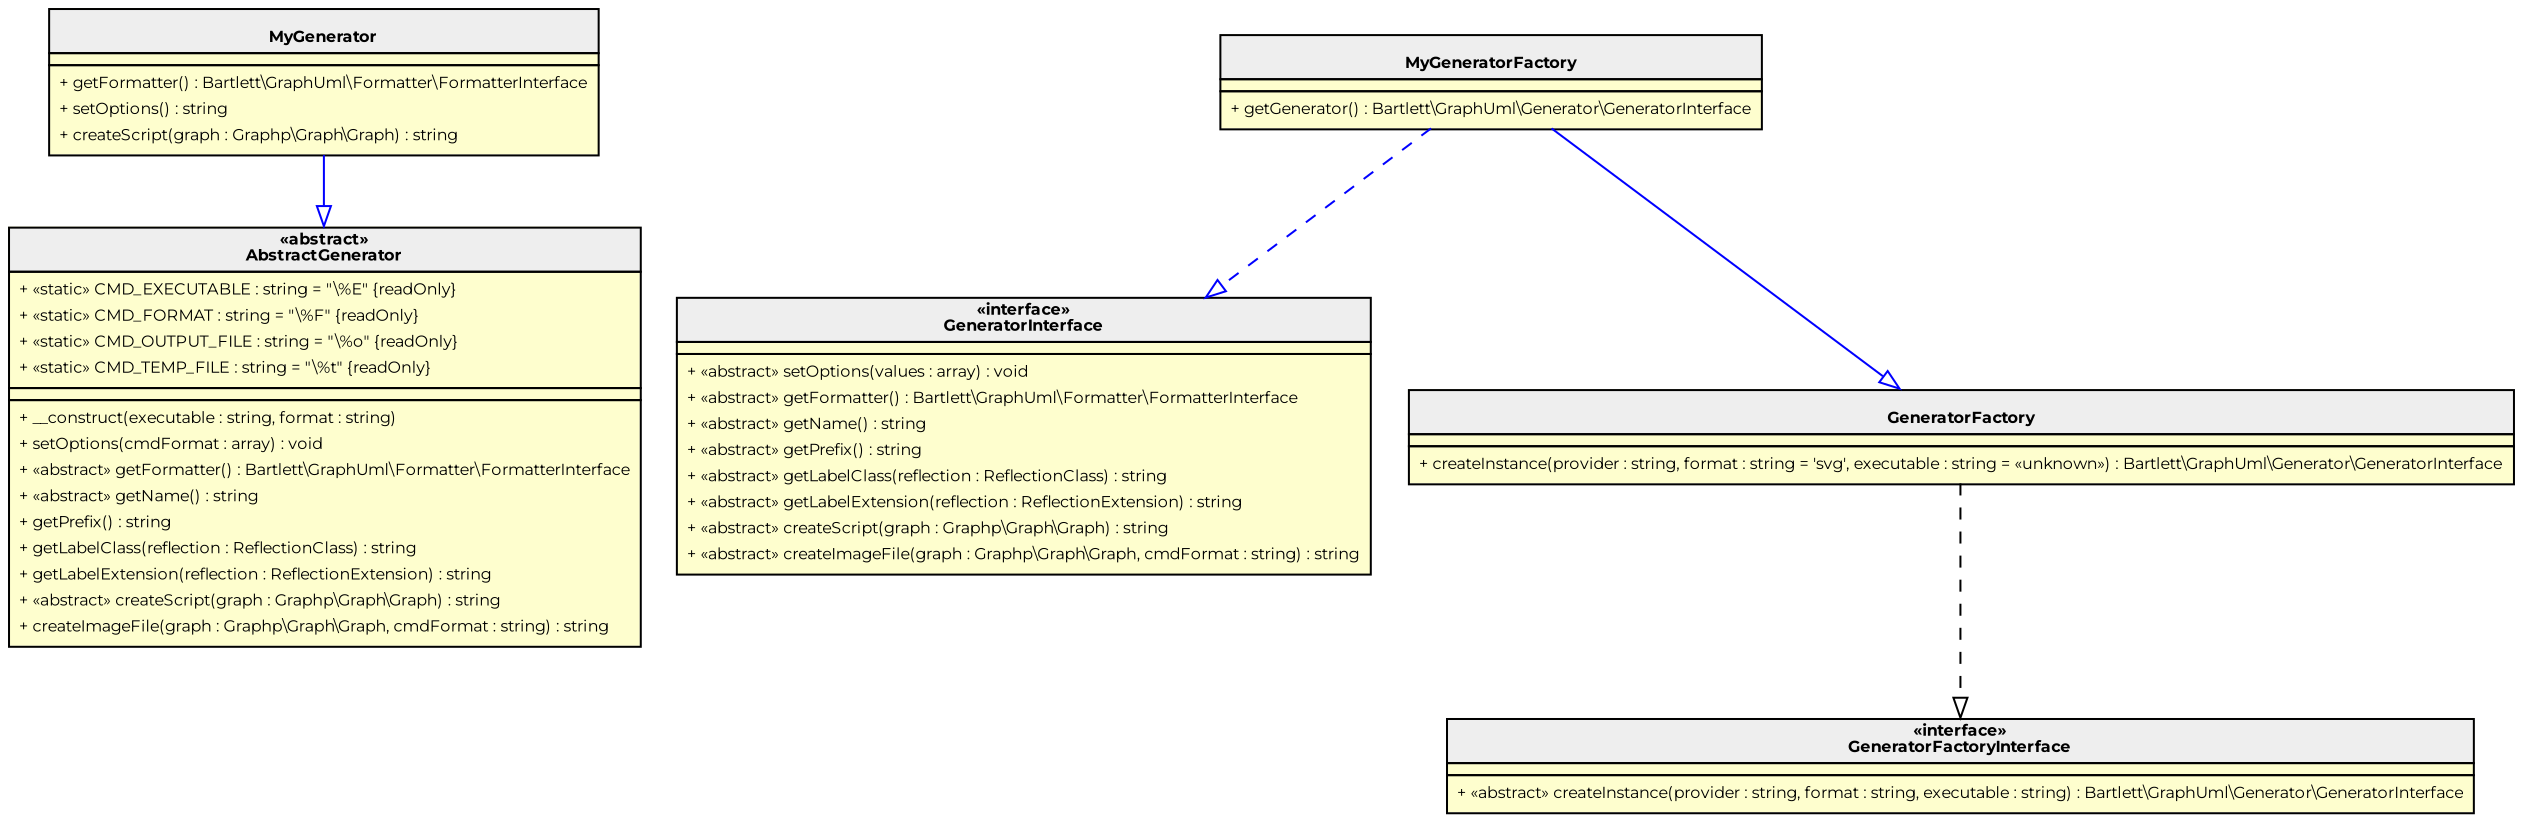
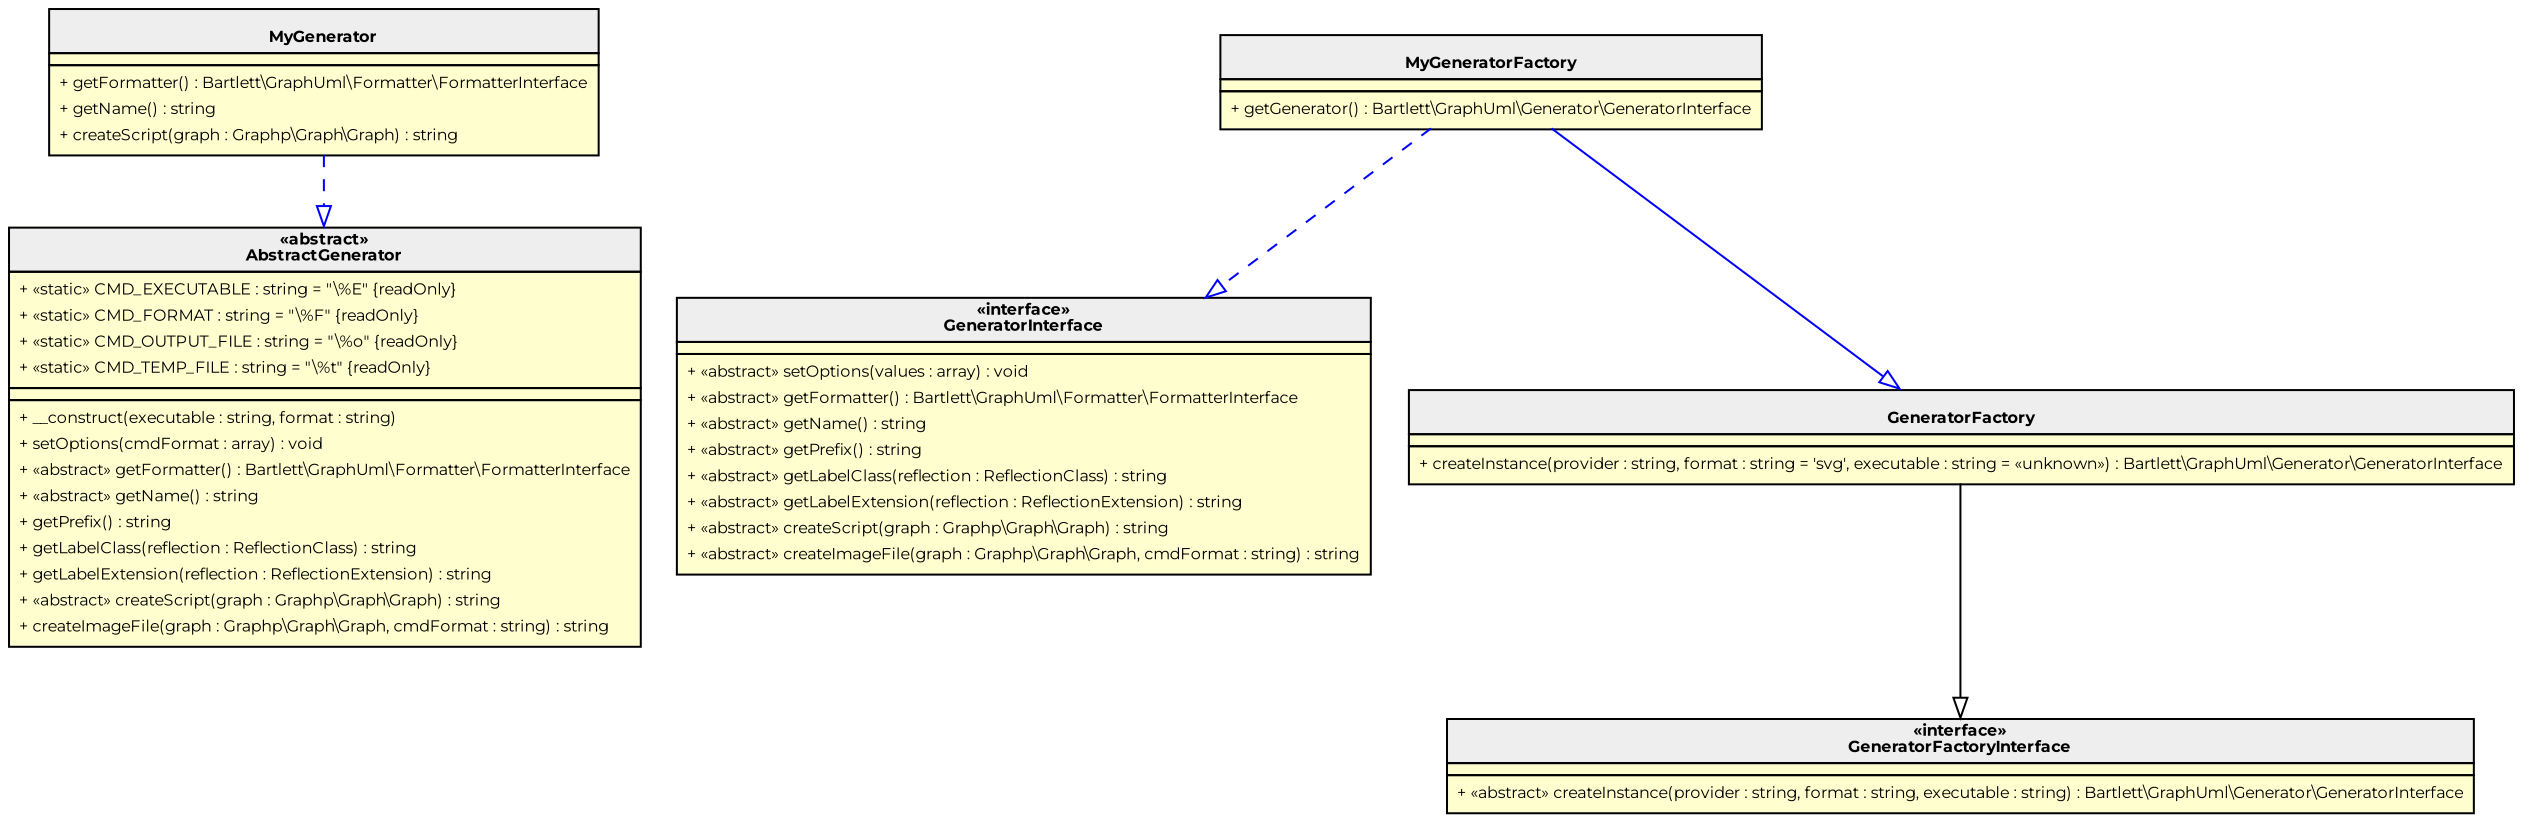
  digraph {
    fontname=Montserrat
    rankdir=TB
    node [fillcolor="#FEFECE" fontname=Montserrat fontsize=8 margin=0 shape=none style=filled]
    edge [arrowhead=empty color=blue fontname=Montserrat fontsize=8 style=filled]
-   n1 [label=< <table cellspacing="0" border="0" cellborder="1">     <tr><td bgcolor="#eeeeee"><b><br/>MyGenerator</b></td></tr>     <tr><td></td></tr>     <tr><td><table border="0" cellspacing="0" cellpadding="2">     <tr><td align="left">+ getFormatter() : Bartlett\\GraphUml\\Formatter\\FormatterInterface</td></tr>     <tr><td align="left">+ setOptions() : string</td></tr>     <tr><td align="left">+ createScript(graph : Graphp\\Graph\\Graph) : string</td></tr> </table></td></tr> </table>>]
+   n1 [label=< <table cellspacing="0" border="0" cellborder="1">     <tr><td bgcolor="#eeeeee"><b><br/>MyGenerator</b></td></tr>     <tr><td></td></tr>     <tr><td><table border="0" cellspacing="0" cellpadding="2">     <tr><td align="left">+ getFormatter() : Bartlett\\GraphUml\\Formatter\\FormatterInterface</td></tr>     <tr><td align="left">+ getName() : string</td></tr>     <tr><td align="left">+ createScript(graph : Graphp\\Graph\\Graph) : string</td></tr> </table></td></tr> </table>>]
    n2 [label=< <table cellspacing="0" border="0" cellborder="1">     <tr><td bgcolor="#eeeeee"><b><br/>MyGeneratorFactory</b></td></tr>     <tr><td></td></tr>     <tr><td><table border="0" cellspacing="0" cellpadding="2">     <tr><td align="left">+ getGenerator() : Bartlett\\GraphUml\\Generator\\GeneratorInterface</td></tr> </table></td></tr> </table>>]
    n3 [label=< <table cellspacing="0" border="0" cellborder="1">     <tr><td bgcolor="#eeeeee"><b>«abstract»<br/>AbstractGenerator</b></td></tr>     <tr><td><table border="0" cellspacing="0" cellpadding="2">     <tr><td align="left">+ «static» CMD_EXECUTABLE : string = "\%E" {readOnly}</td></tr>     <tr><td align="left">+ «static» CMD_FORMAT : string = "\%F" {readOnly}</td></tr>     <tr><td align="left">+ «static» CMD_OUTPUT_FILE : string = "\%o" {readOnly}</td></tr>     <tr><td align="left">+ «static» CMD_TEMP_FILE : string = "\%t" {readOnly}</td></tr> </table></td></tr>     <tr><td></td></tr>     <tr><td><table border="0" cellspacing="0" cellpadding="2">     <tr><td align="left">+ __construct(executable : string, format : string)</td></tr>     <tr><td align="left">+ setOptions(cmdFormat : array) : void</td></tr>     <tr><td align="left">+ «abstract» getFormatter() : Bartlett\\GraphUml\\Formatter\\FormatterInterface</td></tr>     <tr><td align="left">+ «abstract» getName() : string</td></tr>     <tr><td align="left">+ getPrefix() : string</td></tr>     <tr><td align="left">+ getLabelClass(reflection : ReflectionClass) : string</td></tr>     <tr><td align="left">+ getLabelExtension(reflection : ReflectionExtension) : string</td></tr>     <tr><td align="left">+ «abstract» createScript(graph : Graphp\\Graph\\Graph) : string</td></tr>     <tr><td align="left">+ createImageFile(graph : Graphp\\Graph\\Graph, cmdFormat : string) : string</td></tr> </table></td></tr> </table>>]
    n4 [label=< <table cellspacing="0" border="0" cellborder="1">     <tr><td bgcolor="#eeeeee"><b>«interface»<br/>GeneratorInterface</b></td></tr>     <tr><td></td></tr>     <tr><td><table border="0" cellspacing="0" cellpadding="2">     <tr><td align="left">+ «abstract» setOptions(values : array) : void</td></tr>     <tr><td align="left">+ «abstract» getFormatter() : Bartlett\\GraphUml\\Formatter\\FormatterInterface</td></tr>     <tr><td align="left">+ «abstract» getName() : string</td></tr>     <tr><td align="left">+ «abstract» getPrefix() : string</td></tr>     <tr><td align="left">+ «abstract» getLabelClass(reflection : ReflectionClass) : string</td></tr>     <tr><td align="left">+ «abstract» getLabelExtension(reflection : ReflectionExtension) : string</td></tr>     <tr><td align="left">+ «abstract» createScript(graph : Graphp\\Graph\\Graph) : string</td></tr>     <tr><td align="left">+ «abstract» createImageFile(graph : Graphp\\Graph\\Graph, cmdFormat : string) : string</td></tr> </table></td></tr> </table>>]
    n5 [label=< <table cellspacing="0" border="0" cellborder="1">     <tr><td bgcolor="#eeeeee"><b><br/>GeneratorFactory</b></td></tr>     <tr><td></td></tr>     <tr><td><table border="0" cellspacing="0" cellpadding="2">     <tr><td align="left">+ createInstance(provider : string, format : string = 'svg', executable : string = «unknown») : Bartlett\\GraphUml\\Generator\\GeneratorInterface</td></tr> </table></td></tr> </table>>]
    n6 [label=< <table cellspacing="0" border="0" cellborder="1">     <tr><td bgcolor="#eeeeee"><b>«interface»<br/>GeneratorFactoryInterface</b></td></tr>     <tr><td></td></tr>     <tr><td><table border="0" cellspacing="0" cellpadding="2">     <tr><td align="left">+ «abstract» createInstance(provider : string, format : string, executable : string) : Bartlett\\GraphUml\\Generator\\GeneratorInterface</td></tr> </table></td></tr> </table>>]
    subgraph sub_1 {
      bgcolor=LightSkyBlue
      label="Name\\Space"
      n1
      n2
    }
    subgraph sub_2 {
      label="Bartlett\\GraphUml\\Generator"
      n3
      n4
    }
    subgraph sub_3 {
      label="Bartlett\\UmlWriter\\Generator"
      n5
      n6
    }
-   n1 -> n3
+   n1 -> n3 [style=dashed]
    n2 -> n4 [style=dashed]
    n2 -> n5
-   n5 -> n6 [color=black style=dashed]
+   n5 -> n6 [color=black]
  }
